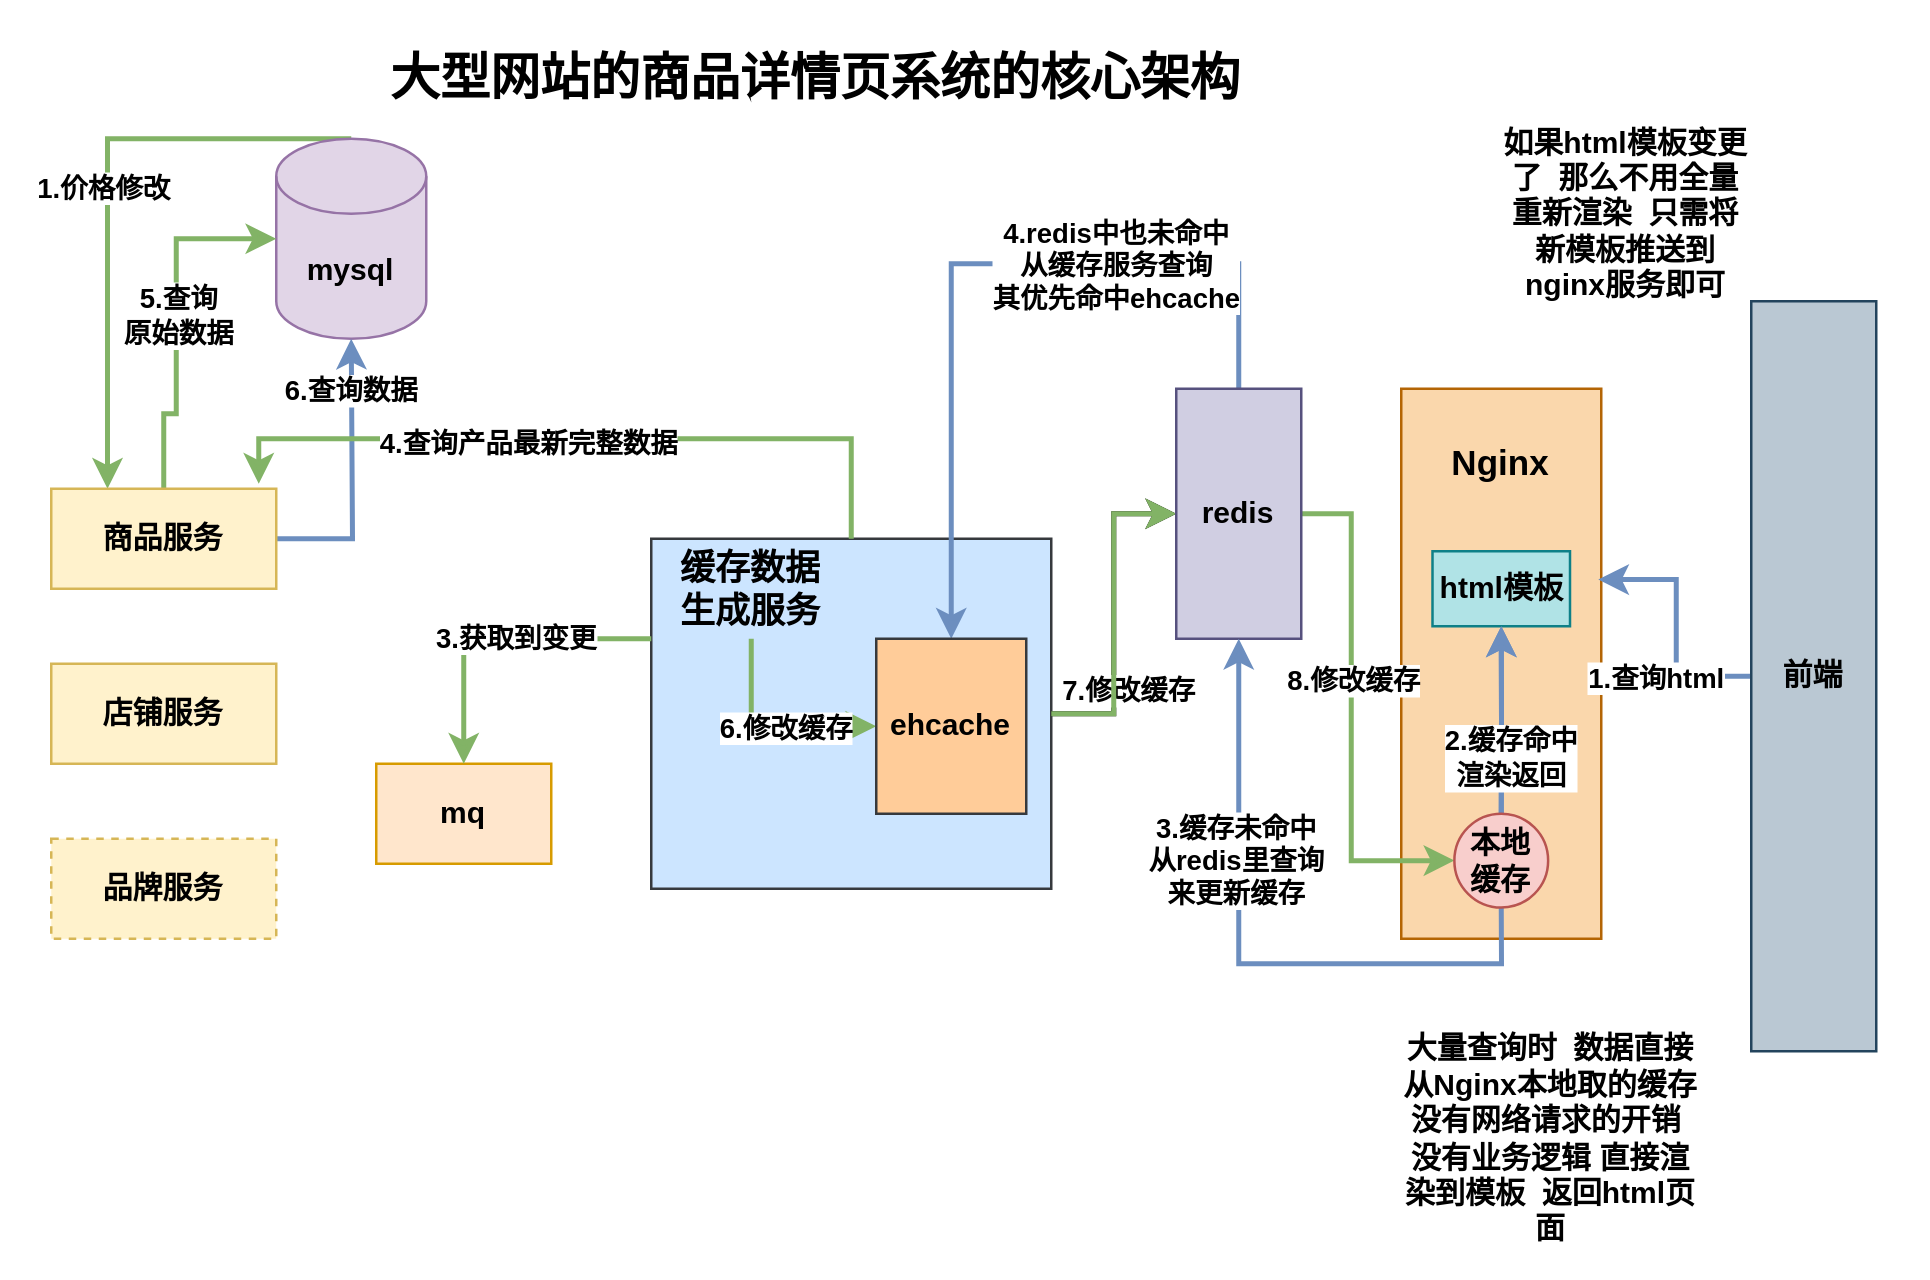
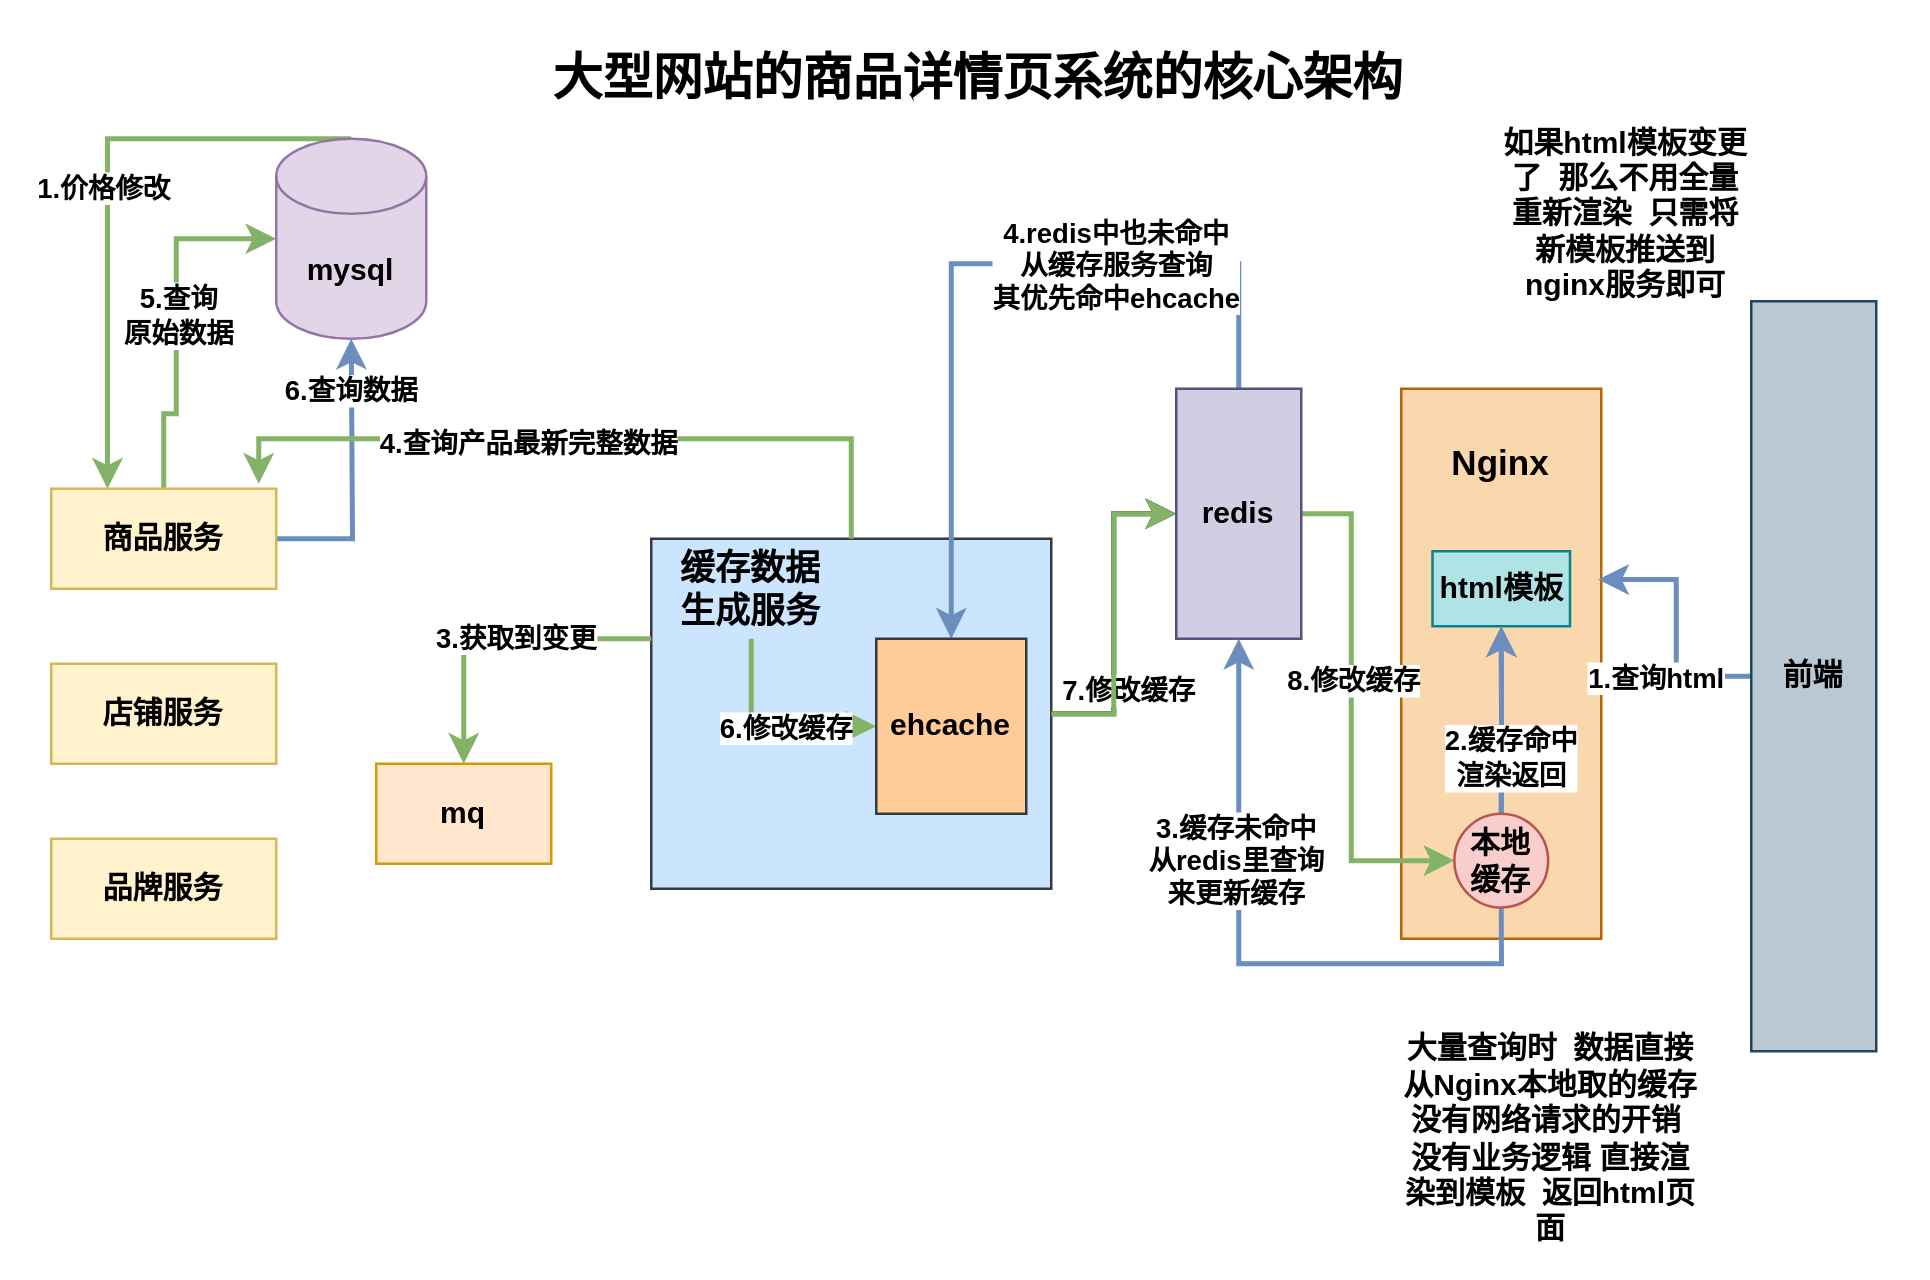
  <mxCell id="0" />
  <mxCell id="1" parent="0" />
  <mxCell id="2" value="" style="rounded=0;whiteSpace=wrap;html=1;fillColor=#cce5ff;strokeColor=#36393d;" vertex="1" parent="1"><mxGeometry x="260" y="215" width="160" height="140" as="geometry" /></mxCell>
  <mxCell id="3" value="" style="rounded=0;whiteSpace=wrap;html=1;fillColor=#fad7ac;strokeColor=#b46504;" vertex="1" parent="1"><mxGeometry x="560" y="155" width="80" height="220" as="geometry" /></mxCell>
  <mxCell id="4" style="edgeStyle=orthogonalEdgeStyle;rounded=0;orthogonalLoop=1;jettySize=auto;html=1;entryX=0.25;entryY=0;entryDx=0;entryDy=0;strokeWidth=2;fillColor=#d5e8d4;strokeColor=#82b366;exitX=0.5;exitY=0;exitDx=0;exitDy=0;exitPerimeter=0;" edge="1" parent="1" source="6" target="11"><mxGeometry relative="1" as="geometry"><Array as="points"><mxPoint x="43" y="55" /></Array></mxGeometry></mxCell>
  <mxCell id="5" value="&lt;b&gt;1.价格修改&lt;/b&gt;" style="edgeLabel;html=1;align=center;verticalAlign=middle;resizable=0;points=[];" vertex="1" connectable="0" parent="4"><mxGeometry x="-0.122" y="-3" relative="1" as="geometry"><mxPoint x="0.5" y="13.33" as="offset" /></mxGeometry></mxCell>
  <mxCell id="6" value="&lt;b&gt;mysql&lt;/b&gt;" style="shape=cylinder3;whiteSpace=wrap;html=1;boundedLbl=1;backgroundOutline=1;size=15;fillColor=#e1d5e7;strokeColor=#9673a6;" vertex="1" parent="1"><mxGeometry x="110" y="55" width="60" height="80" as="geometry" /></mxCell>
  <mxCell id="7" style="edgeStyle=orthogonalEdgeStyle;rounded=0;orthogonalLoop=1;jettySize=auto;html=1;entryX=0;entryY=0.5;entryDx=0;entryDy=0;entryPerimeter=0;strokeWidth=2;fillColor=#d5e8d4;strokeColor=#82b366;" edge="1" parent="1" source="11" target="6"><mxGeometry relative="1" as="geometry"><Array as="points"><mxPoint x="65" y="165" /><mxPoint x="70" y="165" /><mxPoint x="70" y="95" /></Array></mxGeometry></mxCell>
  <mxCell id="8" value="&lt;b&gt;5.查询&lt;br&gt;原始数据&lt;/b&gt;" style="edgeLabel;html=1;align=center;verticalAlign=middle;resizable=0;points=[];" vertex="1" connectable="0" parent="7"><mxGeometry x="0.271" y="-2" relative="1" as="geometry"><mxPoint x="-2" y="17.5" as="offset" /></mxGeometry></mxCell>
  <mxCell id="9" style="edgeStyle=orthogonalEdgeStyle;rounded=0;orthogonalLoop=1;jettySize=auto;html=1;strokeWidth=2;fillColor=#dae8fc;strokeColor=#6c8ebf;" edge="1" parent="1" source="11"><mxGeometry relative="1" as="geometry"><mxPoint x="140" y="135" as="targetPoint" /></mxGeometry></mxCell>
  <mxCell id="10" value="&lt;b&gt;6.查询数据&lt;/b&gt;" style="edgeLabel;html=1;align=center;verticalAlign=middle;resizable=0;points=[];" vertex="1" connectable="0" parent="9"><mxGeometry x="-0.688" y="2" relative="1" as="geometry"><mxPoint x="12.5" y="-58" as="offset" /></mxGeometry></mxCell>
  <mxCell id="11" value="&lt;b&gt;商品服务&lt;/b&gt;" style="rounded=0;whiteSpace=wrap;html=1;fillColor=#fff2cc;strokeColor=#d6b656;" vertex="1" parent="1"><mxGeometry x="20" y="195" width="90" height="40" as="geometry" /></mxCell>
  <mxCell id="12" value="&lt;b&gt;店铺服务&lt;/b&gt;" style="rounded=0;whiteSpace=wrap;html=1;fillColor=#fff2cc;strokeColor=#d6b656;" vertex="1" parent="1"><mxGeometry x="20" y="265" width="90" height="40" as="geometry" /></mxCell>
- <mxCell id="13" value="&lt;b&gt;品牌服务&lt;/b&gt;" style="rounded=0;whiteSpace=wrap;html=1;fillColor=#fff2cc;strokeColor=#d6b656;dashed=1;" vertex="1" parent="1"><mxGeometry x="20" y="335" width="90" height="40" as="geometry" /></mxCell>
+ <mxCell id="13" value="&lt;b&gt;品牌服务&lt;/b&gt;" style="rounded=0;whiteSpace=wrap;html=1;fillColor=#fff2cc;strokeColor=#d6b656;" vertex="1" parent="1"><mxGeometry x="20" y="335" width="90" height="40" as="geometry" /></mxCell>
  <mxCell id="14" value="&lt;b&gt;mq&lt;/b&gt;" style="rounded=0;whiteSpace=wrap;html=1;fillColor=#ffe6cc;strokeColor=#d79b00;" vertex="1" parent="1"><mxGeometry x="150" y="305" width="70" height="40" as="geometry" /></mxCell>
  <mxCell id="15" style="edgeStyle=orthogonalEdgeStyle;rounded=0;orthogonalLoop=1;jettySize=auto;html=1;entryX=0.5;entryY=0;entryDx=0;entryDy=0;strokeWidth=2;fillColor=#d5e8d4;strokeColor=#82b366;" edge="1" parent="1" source="2" target="14"><mxGeometry relative="1" as="geometry"><Array as="points"><mxPoint x="185" y="255" /></Array></mxGeometry></mxCell>
  <mxCell id="16" value="&lt;b&gt;3.获取到变更&lt;/b&gt;" style="edgeLabel;html=1;align=center;verticalAlign=middle;resizable=0;points=[];" vertex="1" connectable="0" parent="15"><mxGeometry x="-0.116" y="-1" relative="1" as="geometry"><mxPoint as="offset" /></mxGeometry></mxCell>
  <mxCell id="17" style="edgeStyle=orthogonalEdgeStyle;rounded=0;orthogonalLoop=1;jettySize=auto;html=1;entryX=0;entryY=0.5;entryDx=0;entryDy=0;strokeWidth=2;" edge="1" parent="1" source="2" target="26"><mxGeometry relative="1" as="geometry" /></mxCell>
  <mxCell id="18" value="&lt;b&gt;7.修改缓存&lt;/b&gt;" style="edgeLabel;html=1;align=center;verticalAlign=middle;resizable=0;points=[];" vertex="1" connectable="0" parent="17"><mxGeometry x="-0.017" y="-1" relative="1" as="geometry"><mxPoint x="4" y="29.17" as="offset" /></mxGeometry></mxCell>
  <mxCell id="19" style="edgeStyle=orthogonalEdgeStyle;rounded=0;orthogonalLoop=1;jettySize=auto;html=1;strokeWidth=2;fillColor=#d5e8d4;strokeColor=#82b366;" edge="1" parent="1" source="2"><mxGeometry relative="1" as="geometry"><mxPoint x="103" y="193" as="targetPoint" /><Array as="points"><mxPoint x="340" y="175" /><mxPoint x="103" y="175" /></Array></mxGeometry></mxCell>
  <mxCell id="20" value="&lt;b&gt;4.查询产品最新完整数据&lt;/b&gt;" style="edgeLabel;html=1;align=center;verticalAlign=middle;resizable=0;points=[];" vertex="1" connectable="0" parent="19"><mxGeometry x="-0.299" relative="1" as="geometry"><mxPoint x="-66.67" y="1" as="offset" /></mxGeometry></mxCell>
  <mxCell id="21" value="" style="edgeStyle=orthogonalEdgeStyle;rounded=0;orthogonalLoop=1;jettySize=auto;html=1;strokeWidth=2;fillColor=#d5e8d4;strokeColor=#82b366;" edge="1" parent="1" source="2" target="26"><mxGeometry relative="1" as="geometry" /></mxCell>
  <mxCell id="22" style="edgeStyle=orthogonalEdgeStyle;rounded=0;orthogonalLoop=1;jettySize=auto;html=1;entryX=0;entryY=0.5;entryDx=0;entryDy=0;strokeWidth=2;fillColor=#d5e8d4;strokeColor=#82b366;" edge="1" parent="1" source="26" target="41"><mxGeometry relative="1" as="geometry"><Array as="points"><mxPoint x="540" y="205" /><mxPoint x="540" y="344" /></Array></mxGeometry></mxCell>
  <mxCell id="23" value="&lt;b&gt;8.修改缓存&lt;/b&gt;" style="edgeLabel;html=1;align=center;verticalAlign=middle;resizable=0;points=[];" vertex="1" connectable="0" parent="22"><mxGeometry x="-0.14" relative="1" as="geometry"><mxPoint as="offset" /></mxGeometry></mxCell>
  <mxCell id="24" style="edgeStyle=orthogonalEdgeStyle;rounded=0;orthogonalLoop=1;jettySize=auto;html=1;entryX=0.5;entryY=0;entryDx=0;entryDy=0;strokeWidth=2;fillColor=#dae8fc;strokeColor=#6c8ebf;" edge="1" parent="1" target="33"><mxGeometry relative="1" as="geometry"><mxPoint x="495" y="165" as="sourcePoint" /><mxPoint x="380" y="265" as="targetPoint" /><Array as="points"><mxPoint x="495" y="105" /><mxPoint x="380" y="105" /></Array></mxGeometry></mxCell>
  <mxCell id="25" value="&lt;b&gt;4.redis中也未命中&lt;br&gt;从缓存服务查询&lt;br&gt;其优先命中ehcache&lt;/b&gt;" style="edgeLabel;html=1;align=center;verticalAlign=middle;resizable=0;points=[];" vertex="1" connectable="0" parent="24"><mxGeometry x="-0.326" relative="1" as="geometry"><mxPoint as="offset" /></mxGeometry></mxCell>
  <mxCell id="26" value="&lt;b&gt;redis&lt;/b&gt;" style="rounded=0;whiteSpace=wrap;html=1;fillColor=#d0cee2;strokeColor=#56517e;" vertex="1" parent="1"><mxGeometry x="470" y="155" width="50" height="100" as="geometry" /></mxCell>
  <mxCell id="27" style="edgeStyle=orthogonalEdgeStyle;rounded=0;orthogonalLoop=1;jettySize=auto;html=1;strokeWidth=2;fillColor=#dae8fc;strokeColor=#6c8ebf;entryX=0.985;entryY=0.347;entryDx=0;entryDy=0;entryPerimeter=0;" edge="1" parent="1" source="29" target="3"><mxGeometry relative="1" as="geometry"><mxPoint x="644" y="257" as="targetPoint" /></mxGeometry></mxCell>
  <mxCell id="28" value="&lt;b&gt;1.查询html&lt;/b&gt;" style="edgeLabel;html=1;align=center;verticalAlign=middle;resizable=0;points=[];" vertex="1" connectable="0" parent="27"><mxGeometry x="-0.443" relative="1" as="geometry"><mxPoint x="-10.83" as="offset" /></mxGeometry></mxCell>
  <mxCell id="29" value="&lt;b&gt;前端&lt;/b&gt;" style="rounded=0;whiteSpace=wrap;html=1;fillColor=#bac8d3;strokeColor=#23445d;" vertex="1" parent="1"><mxGeometry x="700" y="120" width="50" height="300" as="geometry" /></mxCell>
  <mxCell id="30" style="edgeStyle=orthogonalEdgeStyle;rounded=0;orthogonalLoop=1;jettySize=auto;html=1;entryX=0;entryY=0.5;entryDx=0;entryDy=0;strokeWidth=2;fillColor=#d5e8d4;strokeColor=#82b366;" edge="1" parent="1" source="32" target="33"><mxGeometry relative="1" as="geometry"><Array as="points"><mxPoint x="300" y="290" /></Array></mxGeometry></mxCell>
  <mxCell id="31" value="&lt;b&gt;6.修改缓存&lt;/b&gt;" style="edgeLabel;html=1;align=center;verticalAlign=middle;resizable=0;points=[];" vertex="1" connectable="0" parent="30"><mxGeometry x="0.124" relative="1" as="geometry"><mxPoint as="offset" /></mxGeometry></mxCell>
  <mxCell id="32" value="&lt;b&gt;&lt;font style=&quot;font-size: 14px&quot;&gt;缓存数据&lt;br&gt;生成服务&lt;/font&gt;&lt;/b&gt;" style="text;html=1;strokeColor=none;fillColor=none;align=center;verticalAlign=middle;whiteSpace=wrap;rounded=0;" vertex="1" parent="1"><mxGeometry x="260" y="215" width="80" height="40" as="geometry" /></mxCell>
  <mxCell id="33" value="&lt;b&gt;&lt;font style=&quot;font-size: 12px&quot;&gt;ehcache&lt;/font&gt;&lt;/b&gt;" style="rounded=0;whiteSpace=wrap;html=1;fillColor=#ffcc99;strokeColor=#36393d;" vertex="1" parent="1"><mxGeometry x="350" y="255" width="60" height="70" as="geometry" /></mxCell>
  <mxCell id="34" value="&lt;span style=&quot;font-size: 14px&quot;&gt;&lt;b&gt;Nginx&lt;/b&gt;&lt;/span&gt;" style="text;html=1;strokeColor=none;fillColor=none;align=center;verticalAlign=middle;whiteSpace=wrap;rounded=0;" vertex="1" parent="1"><mxGeometry x="560" y="165" width="80" height="40" as="geometry" /></mxCell>
  <mxCell id="35" value="&lt;b&gt;html模板&lt;/b&gt;" style="rounded=0;whiteSpace=wrap;html=1;fillColor=#b0e3e6;strokeColor=#0e8088;" vertex="1" parent="1"><mxGeometry x="572.5" y="220" width="55" height="30" as="geometry" /></mxCell>
  <mxCell id="36" style="edgeStyle=orthogonalEdgeStyle;rounded=0;orthogonalLoop=1;jettySize=auto;html=1;entryX=0.5;entryY=1;entryDx=0;entryDy=0;strokeWidth=2;fillColor=#dae8fc;strokeColor=#6c8ebf;" edge="1" parent="1" source="41" target="35"><mxGeometry relative="1" as="geometry" /></mxCell>
  <mxCell id="37" style="edgeStyle=orthogonalEdgeStyle;rounded=0;orthogonalLoop=1;jettySize=auto;html=1;entryX=0.5;entryY=1;entryDx=0;entryDy=0;strokeWidth=2;fillColor=#dae8fc;strokeColor=#6c8ebf;" edge="1" parent="1" source="41" target="26"><mxGeometry relative="1" as="geometry"><Array as="points"><mxPoint x="600" y="385" /><mxPoint x="495" y="385" /></Array></mxGeometry></mxCell>
  <mxCell id="38" value="&lt;b&gt;3.缓存未命中&lt;br&gt;从redis里查询&lt;br&gt;来更新缓存&lt;/b&gt;" style="edgeLabel;html=1;align=center;verticalAlign=middle;resizable=0;points=[];" vertex="1" connectable="0" parent="37"><mxGeometry x="0.31" y="2" relative="1" as="geometry"><mxPoint as="offset" /></mxGeometry></mxCell>
  <mxCell id="39" value="" style="edgeStyle=orthogonalEdgeStyle;rounded=0;orthogonalLoop=1;jettySize=auto;html=1;strokeWidth=2;fillColor=#dae8fc;strokeColor=#6c8ebf;" edge="1" parent="1" source="41" target="35"><mxGeometry relative="1" as="geometry" /></mxCell>
  <mxCell id="40" value="&lt;b&gt;2.缓存命中&lt;br&gt;渲染返回&lt;/b&gt;" style="edgeLabel;html=1;align=center;verticalAlign=middle;resizable=0;points=[];" vertex="1" connectable="0" parent="39"><mxGeometry x="-0.392" y="-3" relative="1" as="geometry"><mxPoint as="offset" /></mxGeometry></mxCell>
  <mxCell id="41" value="&lt;b&gt;本地&lt;br&gt;缓存&lt;/b&gt;" style="ellipse;whiteSpace=wrap;html=1;aspect=fixed;fillColor=#f8cecc;strokeColor=#b85450;" vertex="1" parent="1"><mxGeometry x="581.25" y="325" width="37.5" height="37.5" as="geometry" /></mxCell>
  <mxCell id="42" value="&lt;b&gt;如果html模板变更了&amp;nbsp; 那么不用全量重新渲染&amp;nbsp; 只需将新模板推送到nginx服务即可&lt;/b&gt;" style="text;html=1;strokeColor=none;fillColor=none;align=center;verticalAlign=middle;whiteSpace=wrap;rounded=0;" vertex="1" parent="1"><mxGeometry x="600" y="50" width="100" height="70" as="geometry" /></mxCell>
  <mxCell id="43" value="&lt;b&gt;大量查询时&amp;nbsp; 数据直接从Nginx本地取的缓存 没有网络请求的开销&amp;nbsp; 没有业务逻辑 直接渲染到模板&amp;nbsp; 返回html页面&lt;/b&gt;" style="text;html=1;strokeColor=none;fillColor=none;align=center;verticalAlign=middle;whiteSpace=wrap;rounded=0;" vertex="1" parent="1"><mxGeometry x="560" y="420" width="120" height="70" as="geometry" /></mxCell>
- <mxCell id="44" value="&lt;b&gt;&lt;font style=&quot;font-size: 20px&quot;&gt;大型网站的商品详情页系统的核心架构&lt;/font&gt;&lt;/b&gt;" style="text;html=1;strokeColor=none;fillColor=none;align=center;verticalAlign=middle;whiteSpace=wrap;rounded=0;" vertex="1" parent="1"><mxGeometry x="126" y="20" width="400" height="20" as="geometry" /></mxCell>
+ <mxCell id="44" value="&lt;b&gt;&lt;font style=&quot;font-size: 20px&quot;&gt;大型网站的商品详情页系统的核心架构&lt;/font&gt;&lt;/b&gt;" style="text;html=1;strokeColor=none;fillColor=none;align=center;verticalAlign=middle;whiteSpace=wrap;rounded=0;" vertex="1" parent="1"><mxGeometry x="191" y="20" width="400" height="20" as="geometry" /></mxCell>
